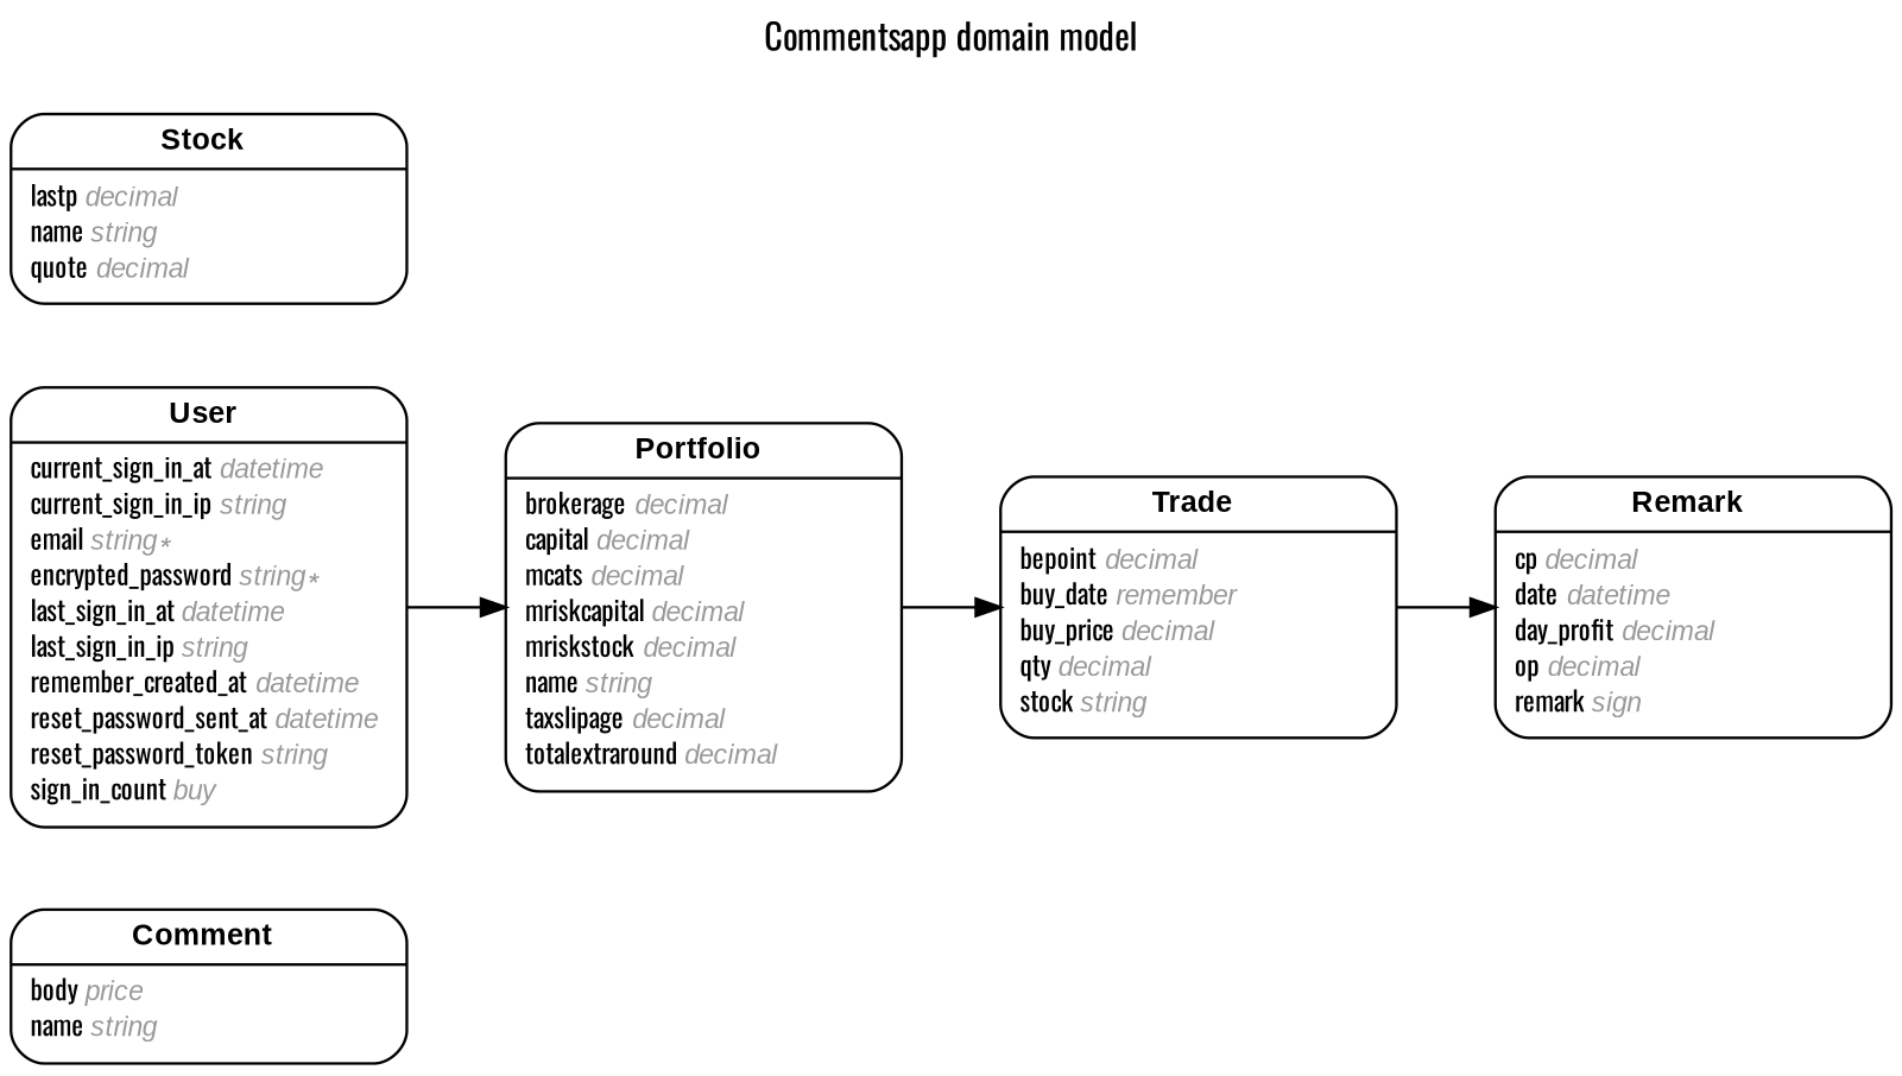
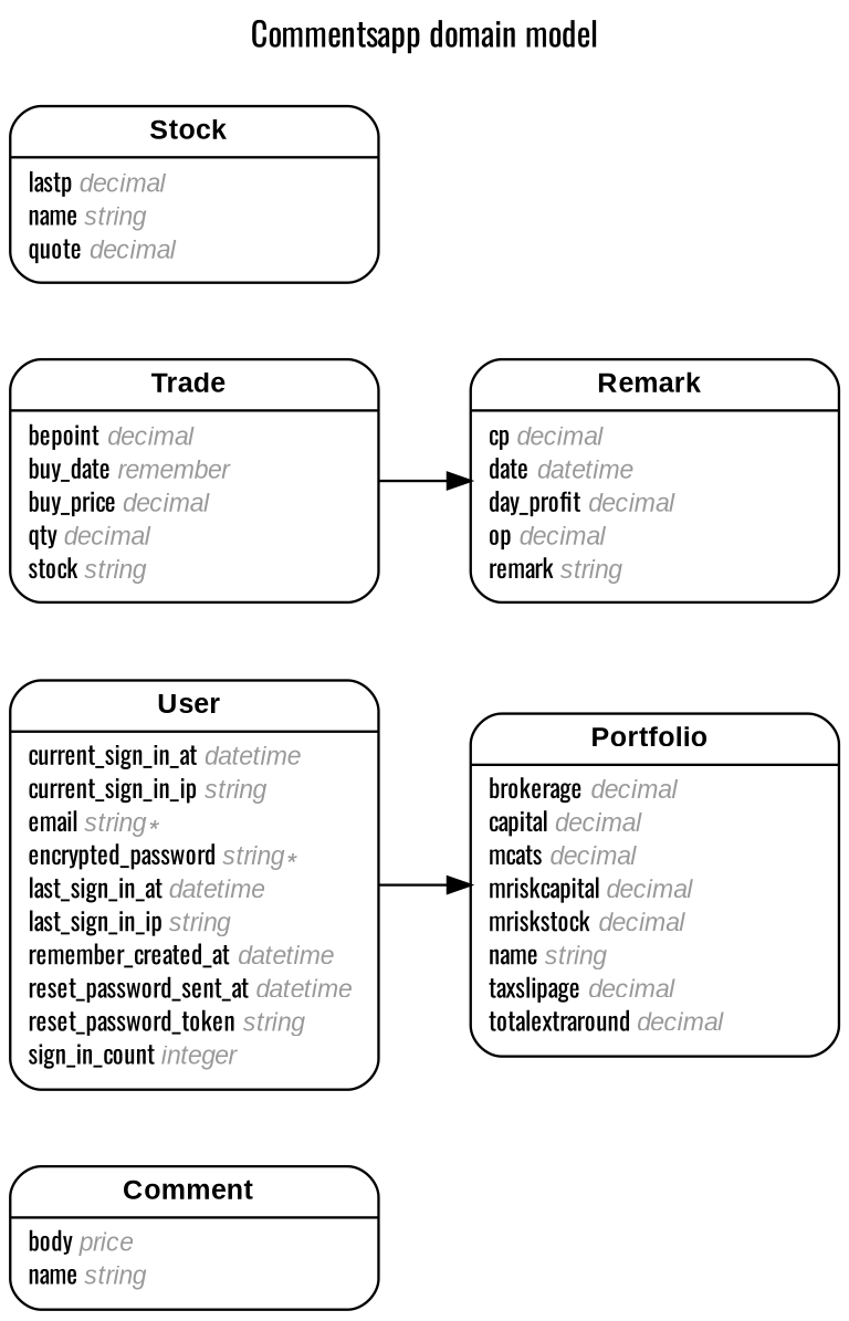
  digraph {
    concentrate=true
    fontname=Oswald
    fontsize=13
    label="Commentsapp domain model\n\n"
    labelloc=t
    nodesep=0.4
    rankdir=LR
    ranksep=0.5
    node [fontname=Oswald fontsize=10 margin="0.07,0.05" penwidth=1.0 shape=Mrecord]
    edge [arrowhead=normal arrowsize=0.9 arrowtail=none dir=both fontname=Oswald fontsize=7 labelangle=32 labeldistance=1.8 penwidth=1.0 weight=2]
    n1 [label=<<table border="0" align="center" cellspacing="0.5" cellpadding="0" width="134">   <tr><td align="center" valign="bottom" width="130"><font face="Arial Bold" point-size="11">Comment</font></td></tr> </table> | <table border="0" align="left" cellspacing="2" cellpadding="0" width="134">   <tr><td align="left" width="130" port="body">body <font face="Arial Italic" color="grey60">price</font></td></tr>   <tr><td align="left" width="130" port="name">name <font face="Arial Italic" color="grey60">string</font></td></tr> </table> >]
    n2 [label=<<table border="0" align="center" cellspacing="0.5" cellpadding="0" width="134">   <tr><td align="center" valign="bottom" width="130"><font face="Arial Bold" point-size="11">Portfolio</font></td></tr> </table> | <table border="0" align="left" cellspacing="2" cellpadding="0" width="134">   <tr><td align="left" width="130" port="brokerage">brokerage <font face="Arial Italic" color="grey60">decimal</font></td></tr>   <tr><td align="left" width="130" port="capital">capital <font face="Arial Italic" color="grey60">decimal</font></td></tr>   <tr><td align="left" width="130" port="mcats">mcats <font face="Arial Italic" color="grey60">decimal</font></td></tr>   <tr><td align="left" width="130" port="mriskcapital">mriskcapital <font face="Arial Italic" color="grey60">decimal</font></td></tr>   <tr><td align="left" width="130" port="mriskstock">mriskstock <font face="Arial Italic" color="grey60">decimal</font></td></tr>   <tr><td align="left" width="130" port="name">name <font face="Arial Italic" color="grey60">string</font></td></tr>   <tr><td align="left" width="130" port="taxslipage">taxslipage <font face="Arial Italic" color="grey60">decimal</font></td></tr>   <tr><td align="left" width="130" port="totalextraround">totalextraround <font face="Arial Italic" color="grey60">decimal</font></td></tr> </table> >]
    n3 [label=<<table border="0" align="center" cellspacing="0.5" cellpadding="0" width="134">   <tr><td align="center" valign="bottom" width="130"><font face="Arial Bold" point-size="11">Trade</font></td></tr> </table> | <table border="0" align="left" cellspacing="2" cellpadding="0" width="134">   <tr><td align="left" width="130" port="bepoint">bepoint <font face="Arial Italic" color="grey60">decimal</font></td></tr>   <tr><td align="left" width="130" port="buy_date">buy_date <font face="Arial Italic" color="grey60">remember</font></td></tr>   <tr><td align="left" width="130" port="buy_price">buy_price <font face="Arial Italic" color="grey60">decimal</font></td></tr>   <tr><td align="left" width="130" port="qty">qty <font face="Arial Italic" color="grey60">decimal</font></td></tr>   <tr><td align="left" width="130" port="stock">stock <font face="Arial Italic" color="grey60">string</font></td></tr> </table> >]
-   n4 [label=<<table border="0" align="center" cellspacing="0.5" cellpadding="0" width="134">   <tr><td align="center" valign="bottom" width="130"><font face="Arial Bold" point-size="11">Remark</font></td></tr> </table> | <table border="0" align="left" cellspacing="2" cellpadding="0" width="134">   <tr><td align="left" width="130" port="cp">cp <font face="Arial Italic" color="grey60">decimal</font></td></tr>   <tr><td align="left" width="130" port="date">date <font face="Arial Italic" color="grey60">datetime</font></td></tr>   <tr><td align="left" width="130" port="day_profit">day_profit <font face="Arial Italic" color="grey60">decimal</font></td></tr>   <tr><td align="left" width="130" port="op">op <font face="Arial Italic" color="grey60">decimal</font></td></tr>   <tr><td align="left" width="130" port="remark">remark <font face="Arial Italic" color="grey60">sign</font></td></tr> </table> >]
+   n4 [label=<<table border="0" align="center" cellspacing="0.5" cellpadding="0" width="134">   <tr><td align="center" valign="bottom" width="130"><font face="Arial Bold" point-size="11">Remark</font></td></tr> </table> | <table border="0" align="left" cellspacing="2" cellpadding="0" width="134">   <tr><td align="left" width="130" port="cp">cp <font face="Arial Italic" color="grey60">decimal</font></td></tr>   <tr><td align="left" width="130" port="date">date <font face="Arial Italic" color="grey60">datetime</font></td></tr>   <tr><td align="left" width="130" port="day_profit">day_profit <font face="Arial Italic" color="grey60">decimal</font></td></tr>   <tr><td align="left" width="130" port="op">op <font face="Arial Italic" color="grey60">decimal</font></td></tr>   <tr><td align="left" width="130" port="remark">remark <font face="Arial Italic" color="grey60">string</font></td></tr> </table> >]
    n5 [label=<<table border="0" align="center" cellspacing="0.5" cellpadding="0" width="134">   <tr><td align="center" valign="bottom" width="130"><font face="Arial Bold" point-size="11">Stock</font></td></tr> </table> | <table border="0" align="left" cellspacing="2" cellpadding="0" width="134">   <tr><td align="left" width="130" port="lastp">lastp <font face="Arial Italic" color="grey60">decimal</font></td></tr>   <tr><td align="left" width="130" port="name">name <font face="Arial Italic" color="grey60">string</font></td></tr>   <tr><td align="left" width="130" port="quote">quote <font face="Arial Italic" color="grey60">decimal</font></td></tr> </table> >]
-   n6 [label=<<table border="0" align="center" cellspacing="0.5" cellpadding="0" width="134">   <tr><td align="center" valign="bottom" width="130"><font face="Arial Bold" point-size="11">User</font></td></tr> </table> | <table border="0" align="left" cellspacing="2" cellpadding="0" width="134">   <tr><td align="left" width="130" port="current_sign_in_at">current_sign_in_at <font face="Arial Italic" color="grey60">datetime</font></td></tr>   <tr><td align="left" width="130" port="current_sign_in_ip">current_sign_in_ip <font face="Arial Italic" color="grey60">string</font></td></tr>   <tr><td align="left" width="130" port="email">email <font face="Arial Italic" color="grey60">string ∗</font></td></tr>   <tr><td align="left" width="130" port="encrypted_password">encrypted_password <font face="Arial Italic" color="grey60">string ∗</font></td></tr>   <tr><td align="left" width="130" port="last_sign_in_at">last_sign_in_at <font face="Arial Italic" color="grey60">datetime</font></td></tr>   <tr><td align="left" width="130" port="last_sign_in_ip">last_sign_in_ip <font face="Arial Italic" color="grey60">string</font></td></tr>   <tr><td align="left" width="130" port="remember_created_at">remember_created_at <font face="Arial Italic" color="grey60">datetime</font></td></tr>   <tr><td align="left" width="130" port="reset_password_sent_at">reset_password_sent_at <font face="Arial Italic" color="grey60">datetime</font></td></tr>   <tr><td align="left" width="130" port="reset_password_token">reset_password_token <font face="Arial Italic" color="grey60">string</font></td></tr>   <tr><td align="left" width="130" port="sign_in_count">sign_in_count <font face="Arial Italic" color="grey60">buy</font></td></tr> </table> >]
-   n2 -> n3
+   n6 [label=<<table border="0" align="center" cellspacing="0.5" cellpadding="0" width="134">   <tr><td align="center" valign="bottom" width="130"><font face="Arial Bold" point-size="11">User</font></td></tr> </table> | <table border="0" align="left" cellspacing="2" cellpadding="0" width="134">   <tr><td align="left" width="130" port="current_sign_in_at">current_sign_in_at <font face="Arial Italic" color="grey60">datetime</font></td></tr>   <tr><td align="left" width="130" port="current_sign_in_ip">current_sign_in_ip <font face="Arial Italic" color="grey60">string</font></td></tr>   <tr><td align="left" width="130" port="email">email <font face="Arial Italic" color="grey60">string ∗</font></td></tr>   <tr><td align="left" width="130" port="encrypted_password">encrypted_password <font face="Arial Italic" color="grey60">string ∗</font></td></tr>   <tr><td align="left" width="130" port="last_sign_in_at">last_sign_in_at <font face="Arial Italic" color="grey60">datetime</font></td></tr>   <tr><td align="left" width="130" port="last_sign_in_ip">last_sign_in_ip <font face="Arial Italic" color="grey60">string</font></td></tr>   <tr><td align="left" width="130" port="remember_created_at">remember_created_at <font face="Arial Italic" color="grey60">datetime</font></td></tr>   <tr><td align="left" width="130" port="reset_password_sent_at">reset_password_sent_at <font face="Arial Italic" color="grey60">datetime</font></td></tr>   <tr><td align="left" width="130" port="reset_password_token">reset_password_token <font face="Arial Italic" color="grey60">string</font></td></tr>   <tr><td align="left" width="130" port="sign_in_count">sign_in_count <font face="Arial Italic" color="grey60">integer</font></td></tr> </table> >]
    n3 -> n4
    n6 -> n2
  }
